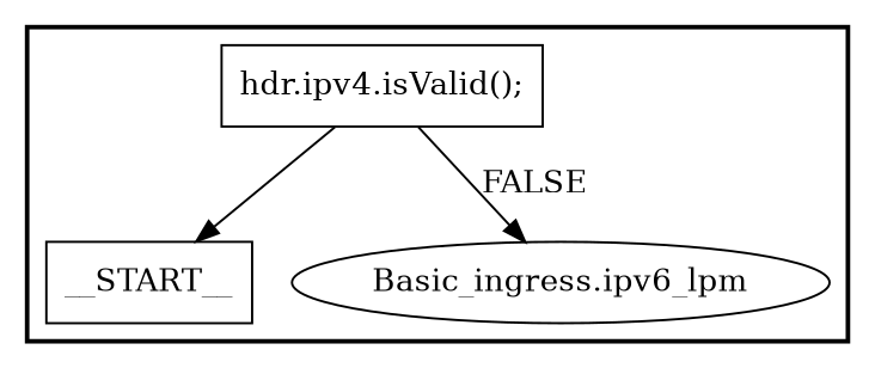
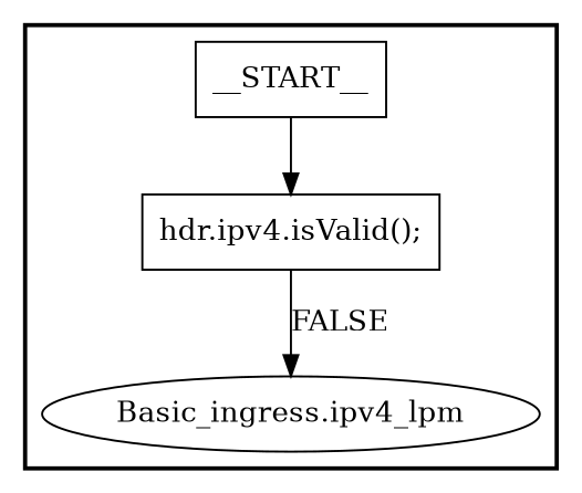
  digraph {
    node [shape=rectangle style=solid]
    n1 [label=__START__]
    n2 [label="hdr.ipv4.isValid();"]
-   n3 [label="Basic_ingress.ipv6_lpm" shape=ellipse]
+   n3 [label="Basic_ingress.ipv4_lpm" shape=ellipse]
    subgraph cluster_1 {
      labeljust=r
      style=bold
      n1
      n2
      n3
    }
-   n2 -> n1
+   n1 -> n2
    n2 -> n3 [label=FALSE]
  }
